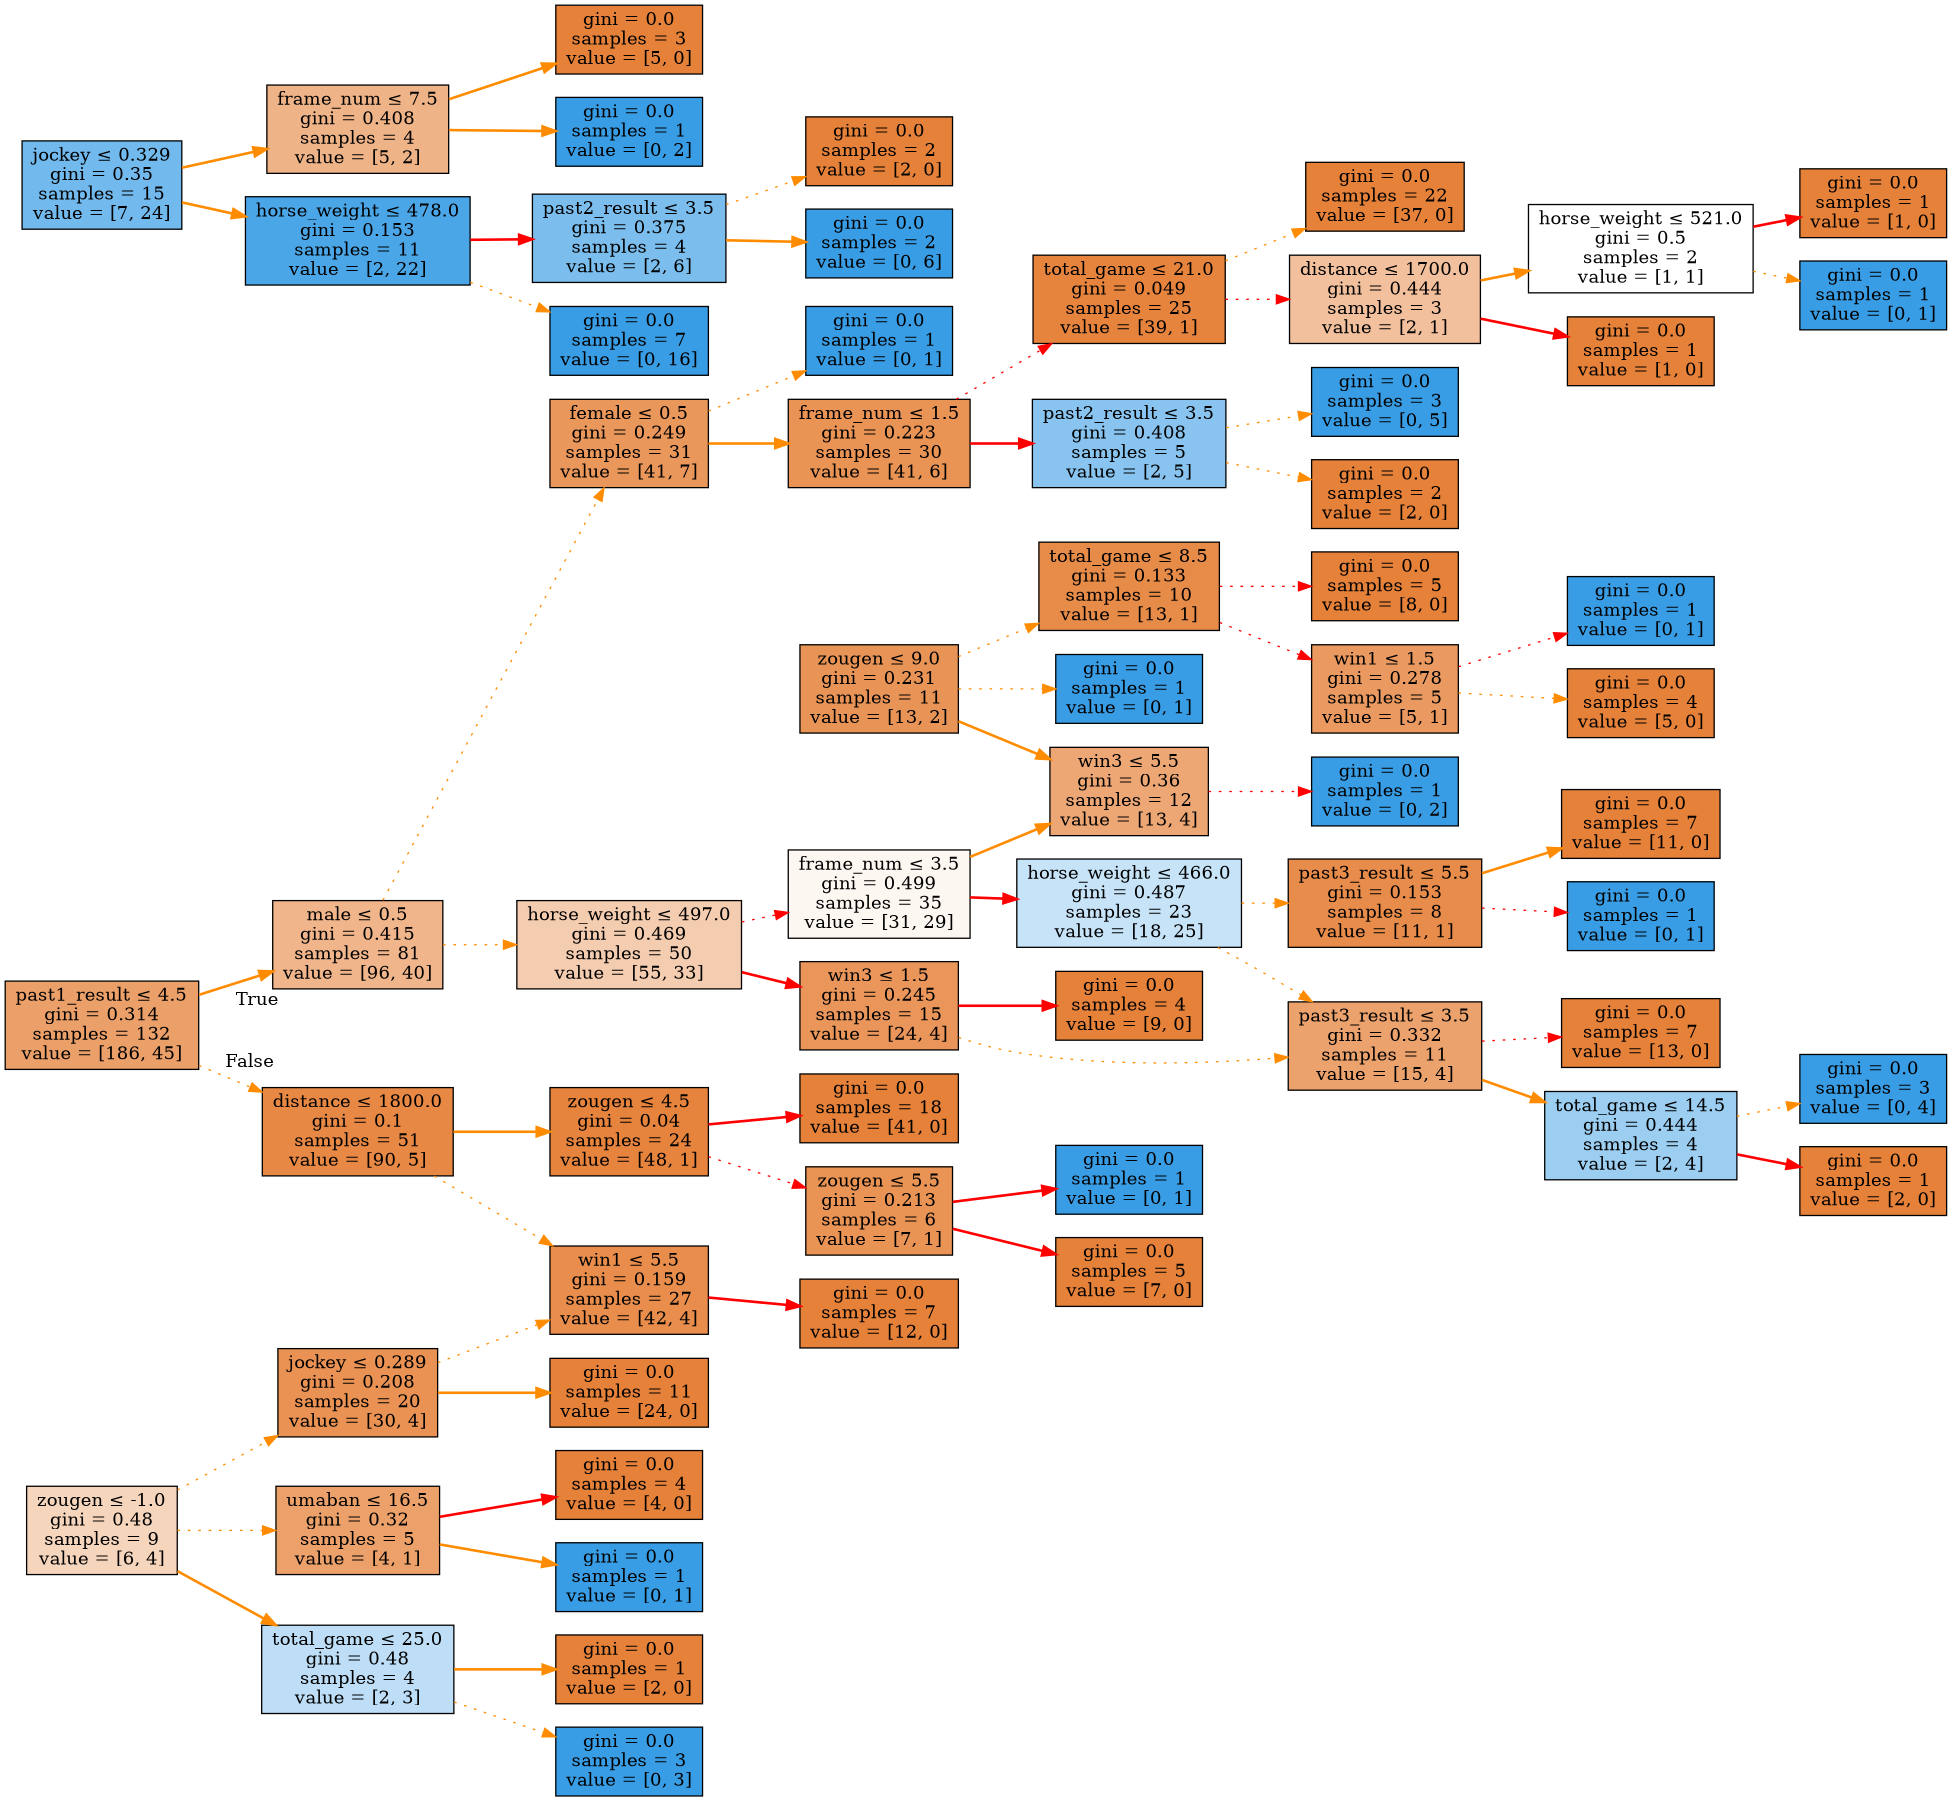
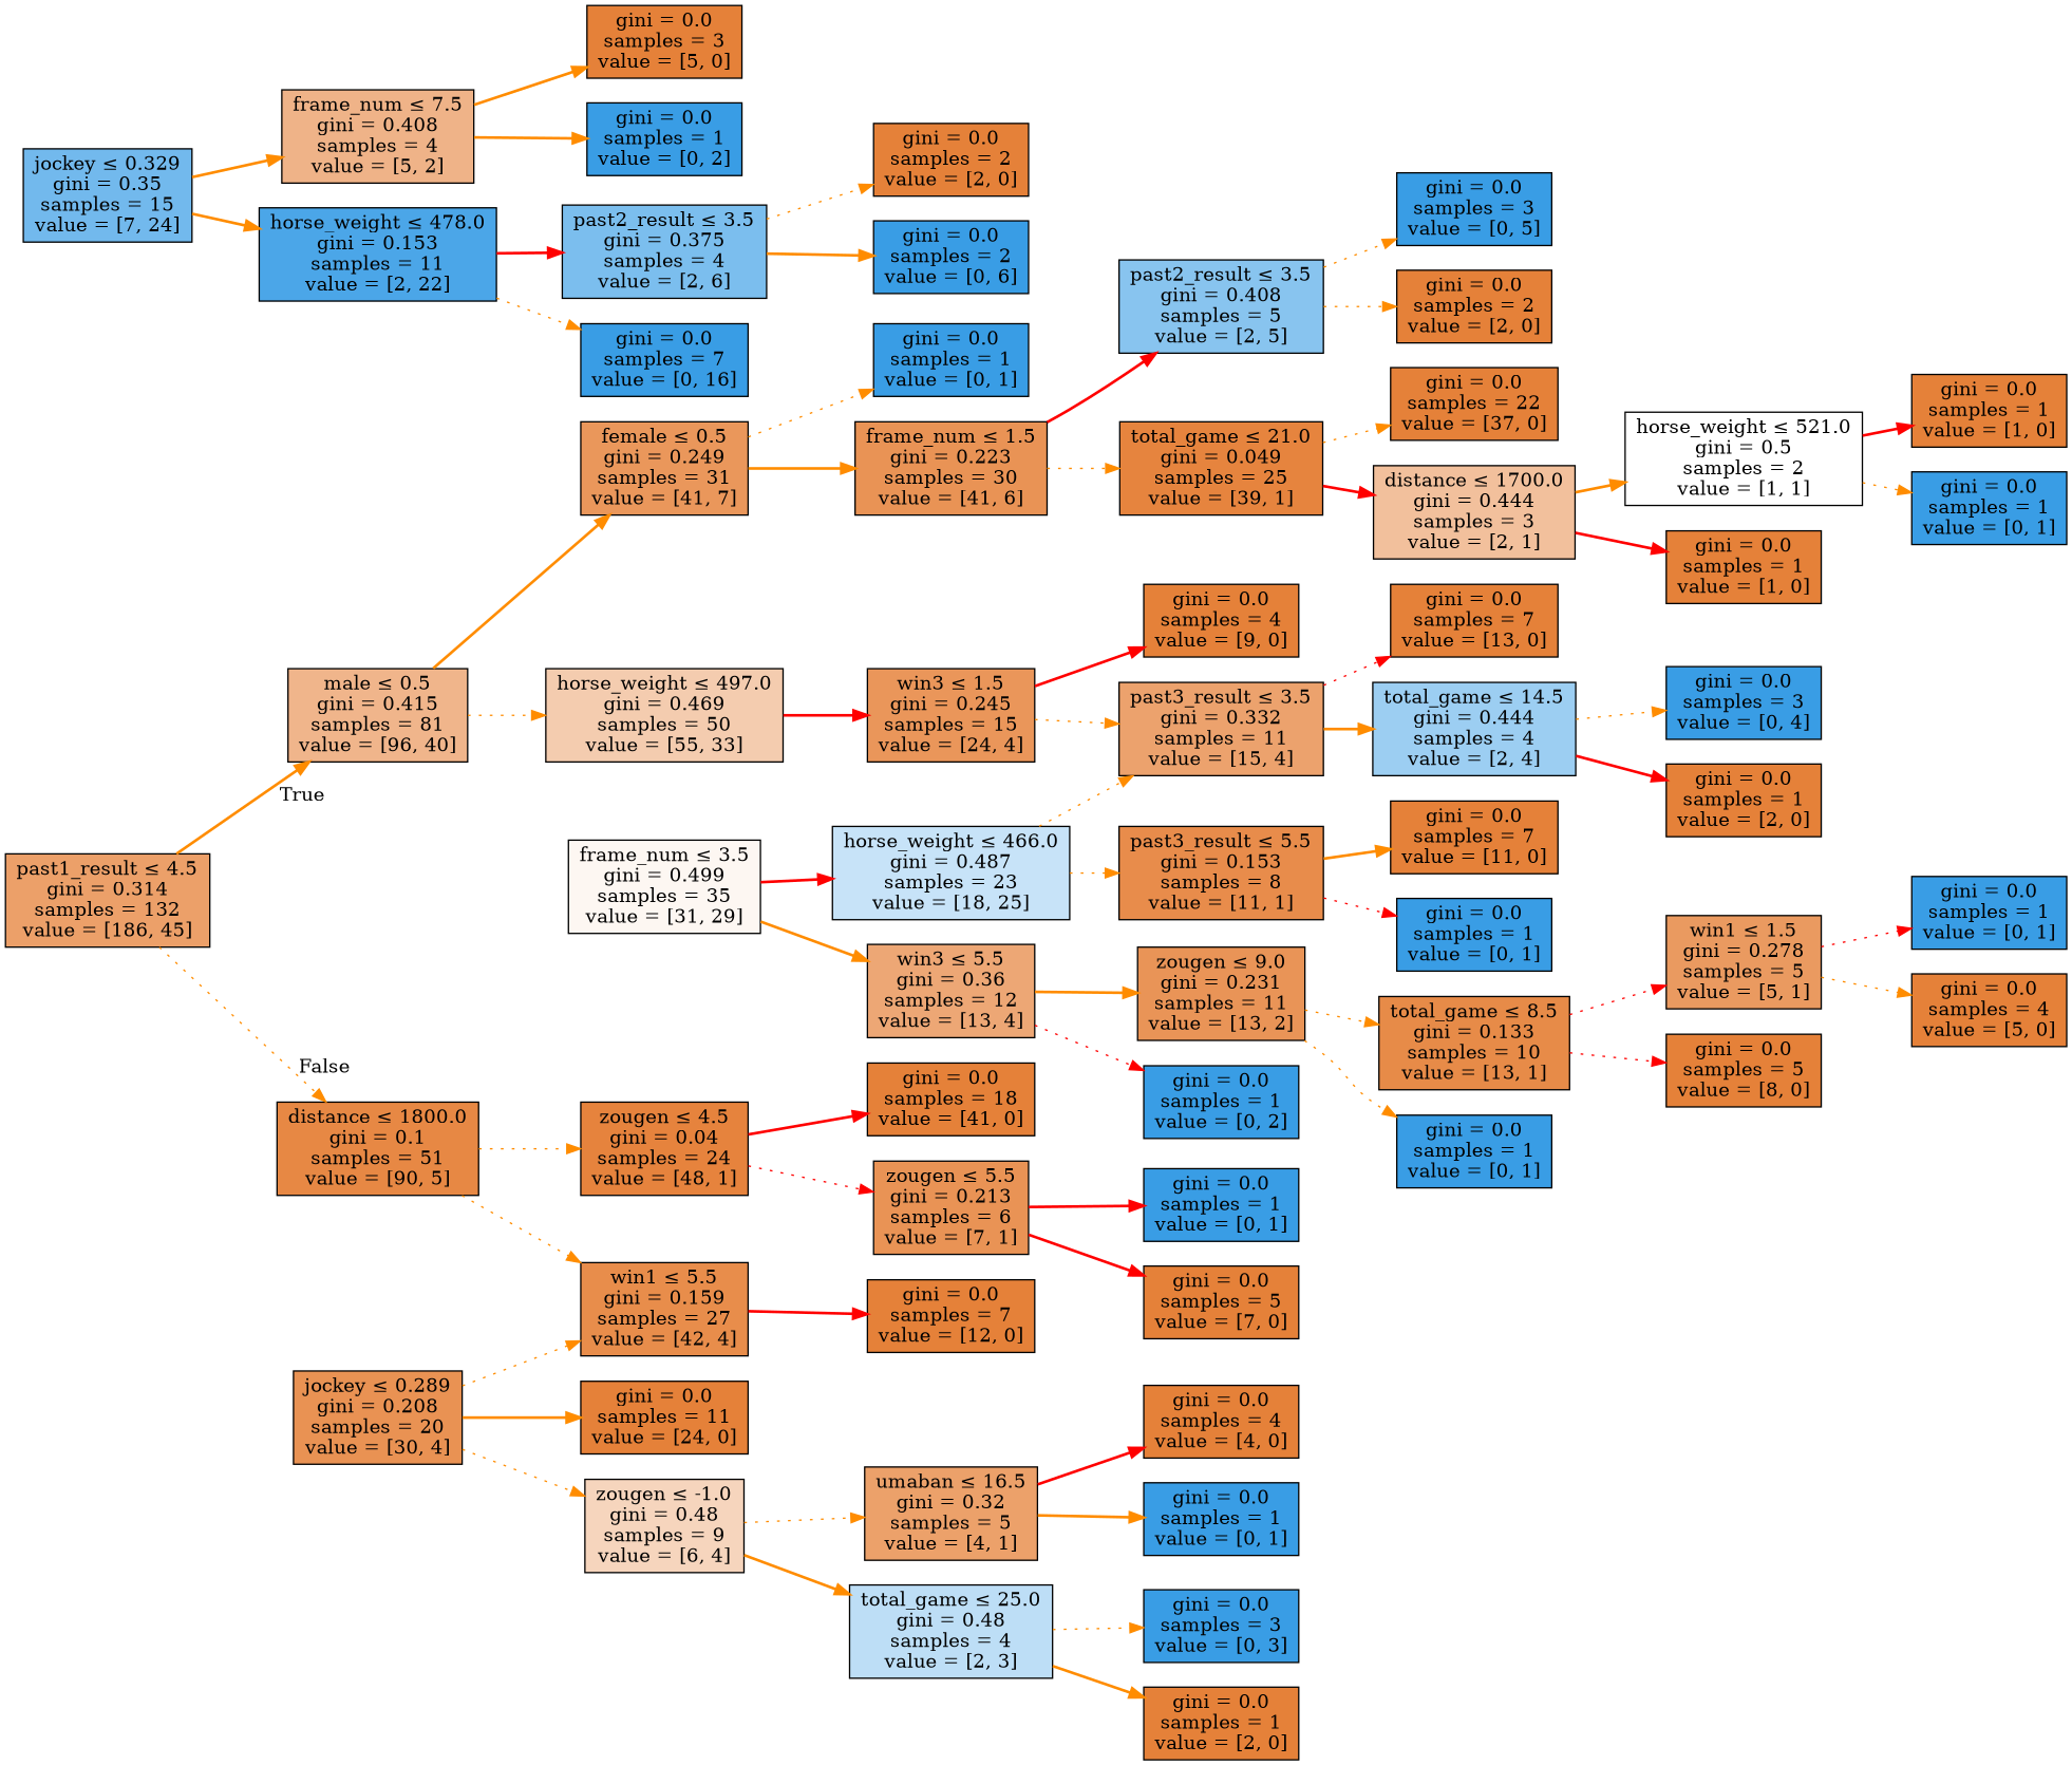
  digraph {
    rankdir=LR
    node [color=black fillcolor="#e58139ff" shape=box style=filled]
    edge [color=darkorange style=bold]
    n1 [fillcolor="#e58139c1" label=<past1_result &le; 4.5<br/>gini = 0.314<br/>samples = 132<br/>value = [186, 45]>]
    n2 [fillcolor="#e5813995" label=<male &le; 0.5<br/>gini = 0.415<br/>samples = 81<br/>value = [96, 40]>]
    n3 [fillcolor="#e58139f1" label=<distance &le; 1800.0<br/>gini = 0.1<br/>samples = 51<br/>value = [90, 5]>]
    n4 [fillcolor="#e58139d3" label=<female &le; 0.5<br/>gini = 0.249<br/>samples = 31<br/>value = [41, 7]>]
    n5 [fillcolor="#e5813966" label=<horse_weight &le; 497.0<br/>gini = 0.469<br/>samples = 50<br/>value = [55, 33]>]
    n6 [fillcolor="#e58139fa" label=<zougen &le; 4.5<br/>gini = 0.04<br/>samples = 24<br/>value = [48, 1]>]
    n7 [fillcolor="#e58139e7" label=<win1 &le; 5.5<br/>gini = 0.159<br/>samples = 27<br/>value = [42, 4]>]
    n8 [fillcolor="#399de5ff" label=<gini = 0.0<br/>samples = 1<br/>value = [0, 1]>]
    n9 [fillcolor="#e58139da" label=<frame_num &le; 1.5<br/>gini = 0.223<br/>samples = 30<br/>value = [41, 6]>]
    n10 [fillcolor="#e5813910" label=<frame_num &le; 3.5<br/>gini = 0.499<br/>samples = 35<br/>value = [31, 29]>]
    n11 [fillcolor="#e58139d4" label=<win3 &le; 1.5<br/>gini = 0.245<br/>samples = 15<br/>value = [24, 4]>]
    n12 [fillcolor="#399de599" label=<past2_result &le; 3.5<br/>gini = 0.408<br/>samples = 5<br/>value = [2, 5]>]
    n13 [fillcolor="#e58139f8" label=<total_game &le; 21.0<br/>gini = 0.049<br/>samples = 25<br/>value = [39, 1]>]
    n14 [fillcolor="#399de5ff" label=<gini = 0.0<br/>samples = 3<br/>value = [0, 5]>]
    n15 [label=<gini = 0.0<br/>samples = 2<br/>value = [2, 0]>]
    n16 [label=<gini = 0.0<br/>samples = 22<br/>value = [37, 0]>]
    n17 [fillcolor="#e581397f" label=<distance &le; 1700.0<br/>gini = 0.444<br/>samples = 3<br/>value = [2, 1]>]
    n18 [fillcolor="#e5813900" label=<horse_weight &le; 521.0<br/>gini = 0.5<br/>samples = 2<br/>value = [1, 1]>]
    n19 [label=<gini = 0.0<br/>samples = 1<br/>value = [1, 0]>]
    n20 [label=<gini = 0.0<br/>samples = 1<br/>value = [1, 0]>]
    n21 [fillcolor="#399de5ff" label=<gini = 0.0<br/>samples = 1<br/>value = [0, 1]>]
    n22 [fillcolor="#e58139b1" label=<win3 &le; 5.5<br/>gini = 0.36<br/>samples = 12<br/>value = [13, 4]>]
    n23 [fillcolor="#399de547" label=<horse_weight &le; 466.0<br/>gini = 0.487<br/>samples = 23<br/>value = [18, 25]>]
    n24 [fillcolor="#e58139bb" label=<past3_result &le; 3.5<br/>gini = 0.332<br/>samples = 11<br/>value = [15, 4]>]
    n25 [label=<gini = 0.0<br/>samples = 4<br/>value = [9, 0]>]
    n26 [fillcolor="#e58139d8" label=<zougen &le; 9.0<br/>gini = 0.231<br/>samples = 11<br/>value = [13, 2]>]
    n27 [fillcolor="#399de5ff" label=<gini = 0.0<br/>samples = 1<br/>value = [0, 2]>]
    n28 [fillcolor="#e58139e8" label=<past3_result &le; 5.5<br/>gini = 0.153<br/>samples = 8<br/>value = [11, 1]>]
    n29 [fillcolor="#e58139eb" label=<total_game &le; 8.5<br/>gini = 0.133<br/>samples = 10<br/>value = [13, 1]>]
    n30 [fillcolor="#399de5ff" label=<gini = 0.0<br/>samples = 1<br/>value = [0, 1]>]
    n31 [fillcolor="#e58139cc" label=<win1 &le; 1.5<br/>gini = 0.278<br/>samples = 5<br/>value = [5, 1]>]
    n32 [label=<gini = 0.0<br/>samples = 5<br/>value = [8, 0]>]
    n33 [fillcolor="#399de5ff" label=<gini = 0.0<br/>samples = 1<br/>value = [0, 1]>]
    n34 [label=<gini = 0.0<br/>samples = 4<br/>value = [5, 0]>]
    n35 [label=<gini = 0.0<br/>samples = 7<br/>value = [11, 0]>]
    n36 [fillcolor="#399de5ff" label=<gini = 0.0<br/>samples = 1<br/>value = [0, 1]>]
    n37 [fillcolor="#399de5b5" label=<jockey &le; 0.329<br/>gini = 0.35<br/>samples = 15<br/>value = [7, 24]>]
    n38 [fillcolor="#e5813999" label=<frame_num &le; 7.5<br/>gini = 0.408<br/>samples = 4<br/>value = [5, 2]>]
    n39 [fillcolor="#399de5e8" label=<horse_weight &le; 478.0<br/>gini = 0.153<br/>samples = 11<br/>value = [2, 22]>]
    n40 [label=<gini = 0.0<br/>samples = 3<br/>value = [5, 0]>]
    n41 [fillcolor="#399de5ff" label=<gini = 0.0<br/>samples = 1<br/>value = [0, 2]>]
    n42 [fillcolor="#399de5aa" label=<past2_result &le; 3.5<br/>gini = 0.375<br/>samples = 4<br/>value = [2, 6]>]
    n43 [fillcolor="#399de5ff" label=<gini = 0.0<br/>samples = 7<br/>value = [0, 16]>]
    n44 [label=<gini = 0.0<br/>samples = 2<br/>value = [2, 0]>]
    n45 [fillcolor="#399de5ff" label=<gini = 0.0<br/>samples = 2<br/>value = [0, 6]>]
    n46 [label=<gini = 0.0<br/>samples = 7<br/>value = [13, 0]>]
    n47 [fillcolor="#399de57f" label=<total_game &le; 14.5<br/>gini = 0.444<br/>samples = 4<br/>value = [2, 4]>]
    n48 [fillcolor="#399de5ff" label=<gini = 0.0<br/>samples = 3<br/>value = [0, 4]>]
    n49 [label=<gini = 0.0<br/>samples = 1<br/>value = [2, 0]>]
    n50 [label=<gini = 0.0<br/>samples = 18<br/>value = [41, 0]>]
    n51 [fillcolor="#e58139db" label=<zougen &le; 5.5<br/>gini = 0.213<br/>samples = 6<br/>value = [7, 1]>]
    n52 [label=<gini = 0.0<br/>samples = 7<br/>value = [12, 0]>]
    n53 [fillcolor="#399de5ff" label=<gini = 0.0<br/>samples = 1<br/>value = [0, 1]>]
    n54 [label=<gini = 0.0<br/>samples = 5<br/>value = [7, 0]>]
    n55 [fillcolor="#e58139dd" label=<jockey &le; 0.289<br/>gini = 0.208<br/>samples = 20<br/>value = [30, 4]>]
    n56 [label=<gini = 0.0<br/>samples = 11<br/>value = [24, 0]>]
    n57 [fillcolor="#e5813955" label=<zougen &le; -1.0<br/>gini = 0.48<br/>samples = 9<br/>value = [6, 4]>]
    n58 [fillcolor="#e58139bf" label=<umaban &le; 16.5<br/>gini = 0.32<br/>samples = 5<br/>value = [4, 1]>]
    n59 [fillcolor="#399de555" label=<total_game &le; 25.0<br/>gini = 0.48<br/>samples = 4<br/>value = [2, 3]>]
    n60 [label=<gini = 0.0<br/>samples = 4<br/>value = [4, 0]>]
    n61 [fillcolor="#399de5ff" label=<gini = 0.0<br/>samples = 1<br/>value = [0, 1]>]
    n62 [fillcolor="#399de5ff" label=<gini = 0.0<br/>samples = 3<br/>value = [0, 3]>]
    n63 [label=<gini = 0.0<br/>samples = 1<br/>value = [2, 0]>]
    n1 -> n2 [headlabel=True labelangle=45 labeldistance=2.5]
    n1 -> n3 [headlabel=False labelangle=-45 labeldistance=2.5 style=dotted]
-   n2 -> n4 [style=dotted]
+   n2 -> n4
    n2 -> n5 [style=dotted]
-   n3 -> n6
+   n3 -> n6 [style=dotted]
    n3 -> n7 [style=dotted]
    n4 -> n8 [style=dotted]
    n4 -> n9
-   n5 -> n10 [color=red style=dotted]
    n5 -> n11 [color=red]
    n6 -> n50 [color=red]
    n6 -> n51 [color=red style=dotted]
    n7 -> n52 [color=red]
    n9 -> n12 [color=red]
-   n9 -> n13 [color=red style=dotted]
+   n9 -> n13 [style=dotted]
    n10 -> n22
    n10 -> n23 [color=red]
    n11 -> n24 [style=dotted]
    n11 -> n25 [color=red]
    n12 -> n14 [style=dotted]
    n12 -> n15 [style=dotted]
    n13 -> n16 [style=dotted]
-   n13 -> n17 [color=red style=dotted]
+   n13 -> n17 [color=red]
    n17 -> n18
    n17 -> n19 [color=red]
    n18 -> n20 [color=red]
    n18 -> n21 [style=dotted]
-   n26 -> n22
+   n22 -> n26
    n22 -> n27 [color=red style=dotted]
    n23 -> n24 [style=dotted]
    n23 -> n28 [style=dotted]
    n24 -> n46 [color=red style=dotted]
    n24 -> n47
    n26 -> n29 [style=dotted]
    n26 -> n30 [style=dotted]
    n28 -> n35
    n28 -> n36 [color=red style=dotted]
    n29 -> n31 [color=red style=dotted]
    n29 -> n32 [color=red style=dotted]
    n31 -> n33 [color=red style=dotted]
    n31 -> n34 [style=dotted]
    n37 -> n38
    n37 -> n39
    n38 -> n40
    n38 -> n41
    n39 -> n42 [color=red]
    n39 -> n43 [style=dotted]
    n42 -> n44 [style=dotted]
    n42 -> n45
    n47 -> n48 [style=dotted]
    n47 -> n49 [color=red]
    n51 -> n53 [color=red]
    n51 -> n54 [color=red]
    n55 -> n7 [style=dotted]
    n55 -> n56
-   n57 -> n55 [style=dotted]
+   n55 -> n57 [style=dotted]
    n57 -> n58 [style=dotted]
    n57 -> n59
    n58 -> n60 [color=red]
    n58 -> n61
    n59 -> n62 [style=dotted]
    n59 -> n63
  }
